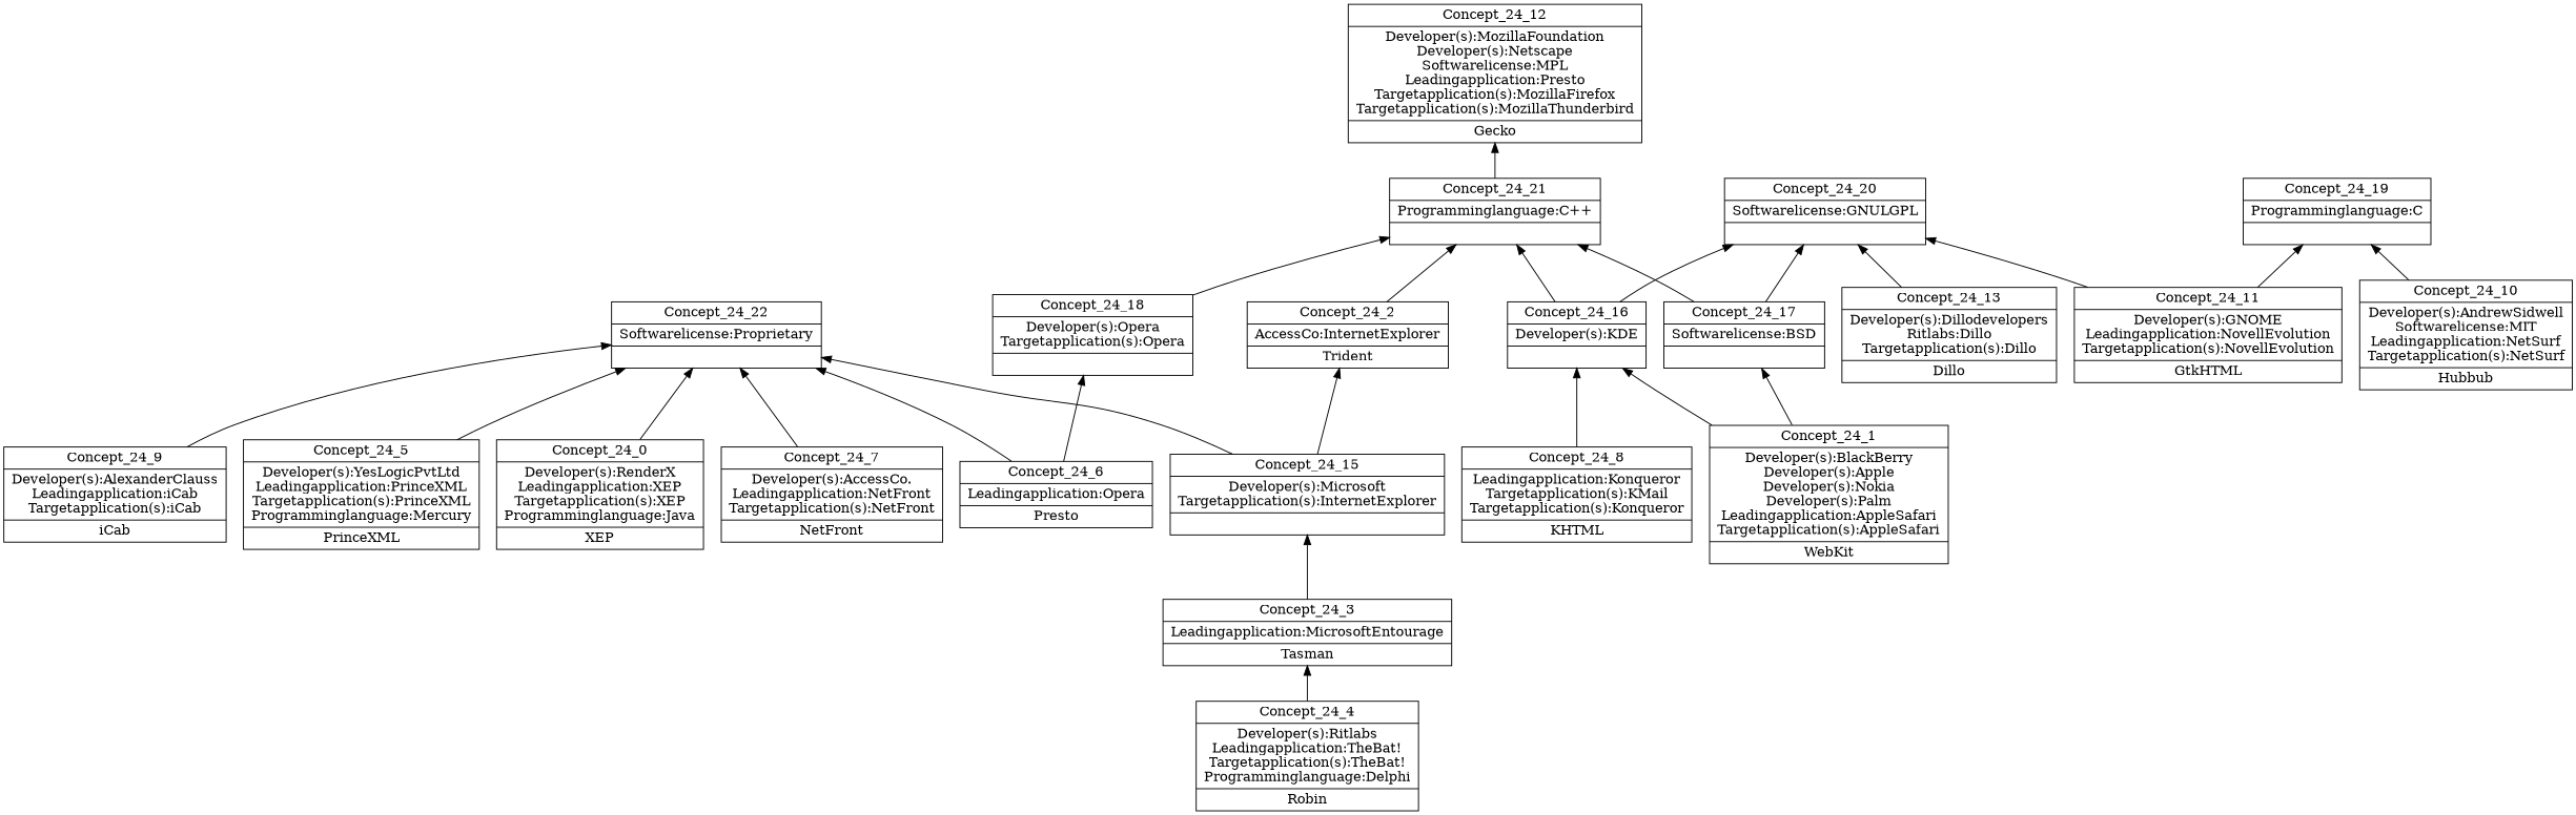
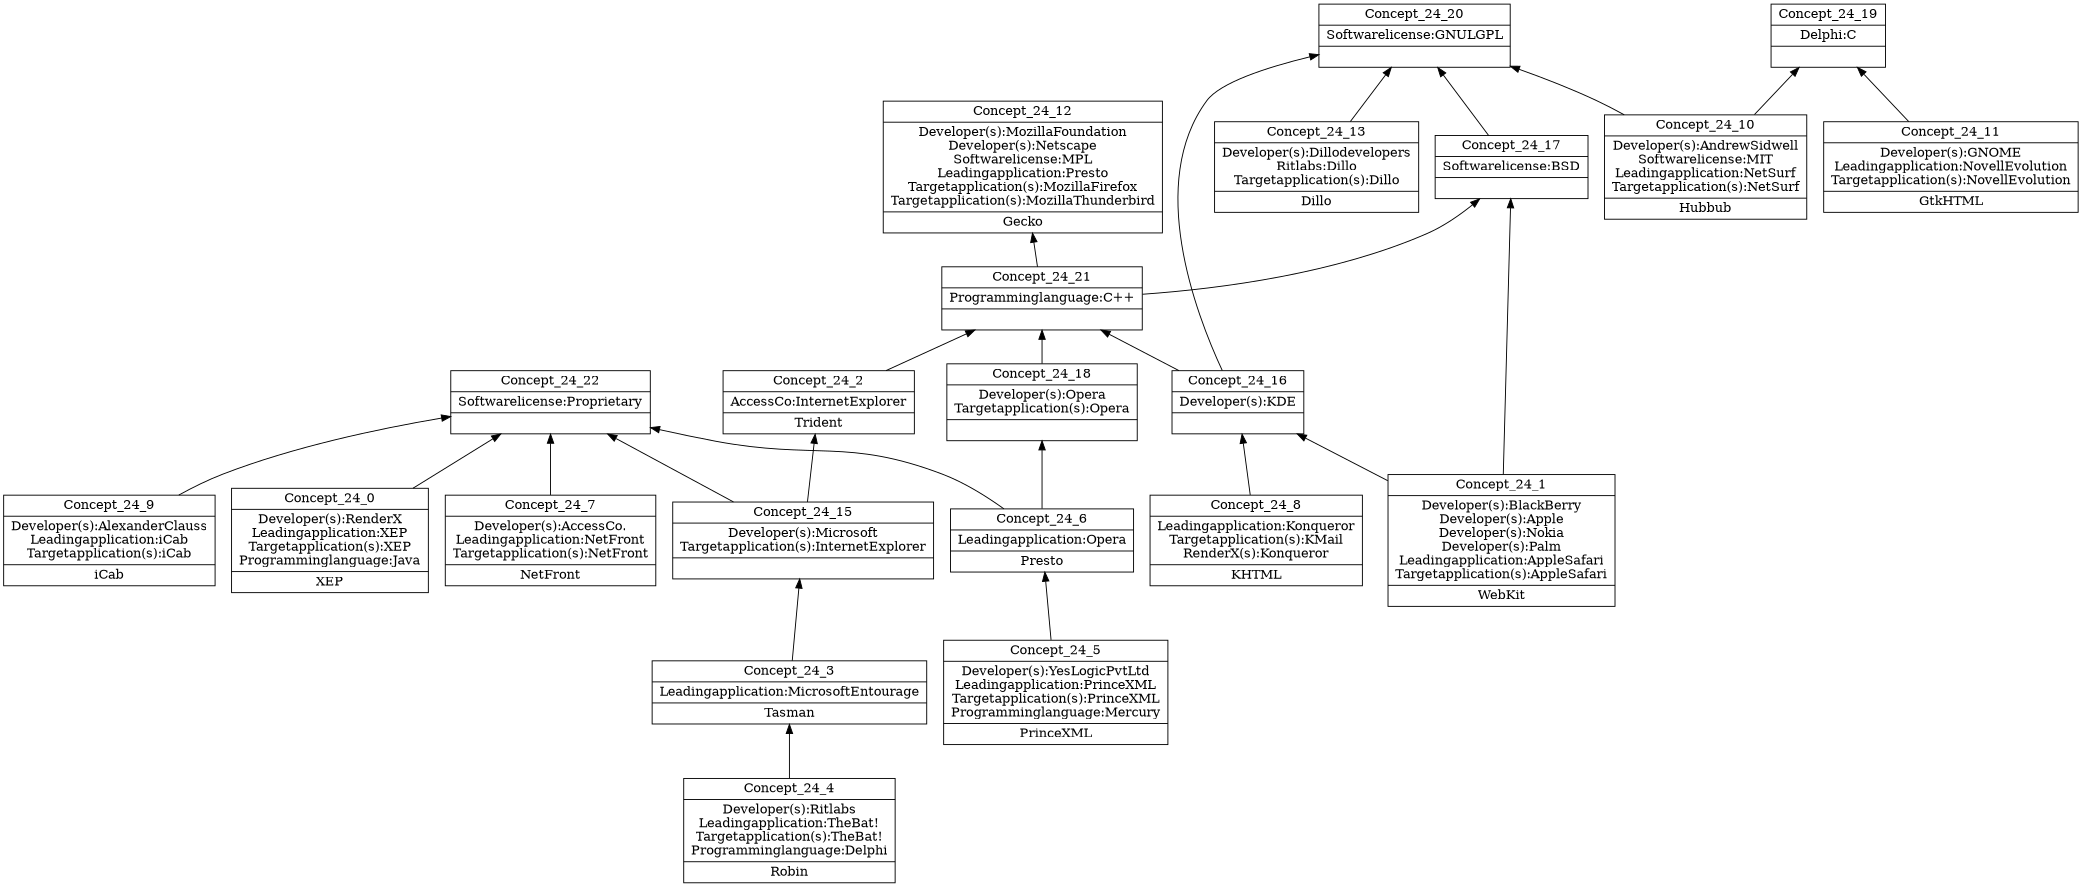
  digraph {
    rankdir=BT
    node [shape=record]
    n1 [label="{Concept_24_4|Developer(s):Ritlabs\nLeadingapplication:TheBat!\nTargetapplication(s):TheBat!\nProgramminglanguage:Delphi\n|Robin\n}"]
    n2 [label="{Concept_24_22|Softwarelicense:Proprietary\n|}"]
    n3 [label="{Concept_24_1|Developer(s):BlackBerry\nDeveloper(s):Apple\nDeveloper(s):Nokia\nDeveloper(s):Palm\nLeadingapplication:AppleSafari\nTargetapplication(s):AppleSafari\n|WebKit\n}"]
    n4 [label="{Concept_24_16|Developer(s):KDE\n|}"]
    n5 [label="{Concept_24_17|Softwarelicense:BSD\n|}"]
    n6 [label="{Concept_24_12|Developer(s):MozillaFoundation\nDeveloper(s):Netscape\nSoftwarelicense:MPL\nLeadingapplication:Presto\nTargetapplication(s):MozillaFirefox\nTargetapplication(s):MozillaThunderbird\n|Gecko\n}"]
    n7 [label="{Concept_24_21|Programminglanguage:C++\n|}"]
    n8 [label="{Concept_24_9|Developer(s):AlexanderClauss\nLeadingapplication:iCab\nTargetapplication(s):iCab\n|iCab\n}"]
    n9 [label="{Concept_24_10|Developer(s):AndrewSidwell\nSoftwarelicense:MIT\nLeadingapplication:NetSurf\nTargetapplication(s):NetSurf\n|Hubbub\n}"]
-   n10 [label="{Concept_24_19|Programminglanguage:C\n|}"]
+   n10 [label="{Concept_24_19|Delphi:C\n|}"]
    n11 [label="{Concept_24_5|Developer(s):YesLogicPvtLtd\nLeadingapplication:PrinceXML\nTargetapplication(s):PrinceXML\nProgramminglanguage:Mercury\n|PrinceXML\n}"]
    n12 [label="{Concept_24_18|Developer(s):Opera\nTargetapplication(s):Opera\n|}"]
    n13 [label="{Concept_24_13|Developer(s):Dillodevelopers\nRitlabs:Dillo\nTargetapplication(s):Dillo\n|Dillo\n}"]
    n14 [label="{Concept_24_20|Softwarelicense:GNULGPL\n|}"]
    n15 [label="{Concept_24_11|Developer(s):GNOME\nLeadingapplication:NovellEvolution\nTargetapplication(s):NovellEvolution\n|GtkHTML\n}"]
    n16 [label="{Concept_24_0|Developer(s):RenderX\nLeadingapplication:XEP\nTargetapplication(s):XEP\nProgramminglanguage:Java\n|XEP\n}"]
    n17 [label="{Concept_24_7|Developer(s):AccessCo.\nLeadingapplication:NetFront\nTargetapplication(s):NetFront\n|NetFront\n}"]
    n18 [label="{Concept_24_6|Leadingapplication:Opera\n|Presto\n}"]
-   n19 [label="{Concept_24_8|Leadingapplication:Konqueror\nTargetapplication(s):KMail\nTargetapplication(s):Konqueror\n|KHTML\n}"]
+   n19 [label="{Concept_24_8|Leadingapplication:Konqueror\nTargetapplication(s):KMail\nRenderX(s):Konqueror\n|KHTML\n}"]
    n20 [label="{Concept_24_2|AccessCo:InternetExplorer\n|Trident\n}"]
    n21 [label="{Concept_24_15|Developer(s):Microsoft\nTargetapplication(s):InternetExplorer\n|}"]
    n22 [label="{Concept_24_3|Leadingapplication:MicrosoftEntourage\n|Tasman\n}"]
    subgraph sub_1 {
      label=24
      n1
      n2
      n3
      n4
      n5
      n6
      n7
      n8
      n9
      n10
      n11
      n12
      n13
      n14
      n15
      n16
      n17
      n18
      n19
      n20
      n21
      n22
    }
    n1 -> n22
    n3 -> n4
    n3 -> n5
    n4 -> n7
    n4 -> n14
-   n5 -> n7
+   n7 -> n5
    n5 -> n14
    n7 -> n6
    n8 -> n2
    n9 -> n10
-   n11 -> n2
+   n11 -> n18
    n12 -> n7
    n13 -> n14
    n15 -> n10
-   n15 -> n14
+   n9 -> n14
    n16 -> n2
    n17 -> n2
    n18 -> n2
    n18 -> n12
    n19 -> n4
    n20 -> n7
    n21 -> n2
    n21 -> n20
    n22 -> n21
  }
